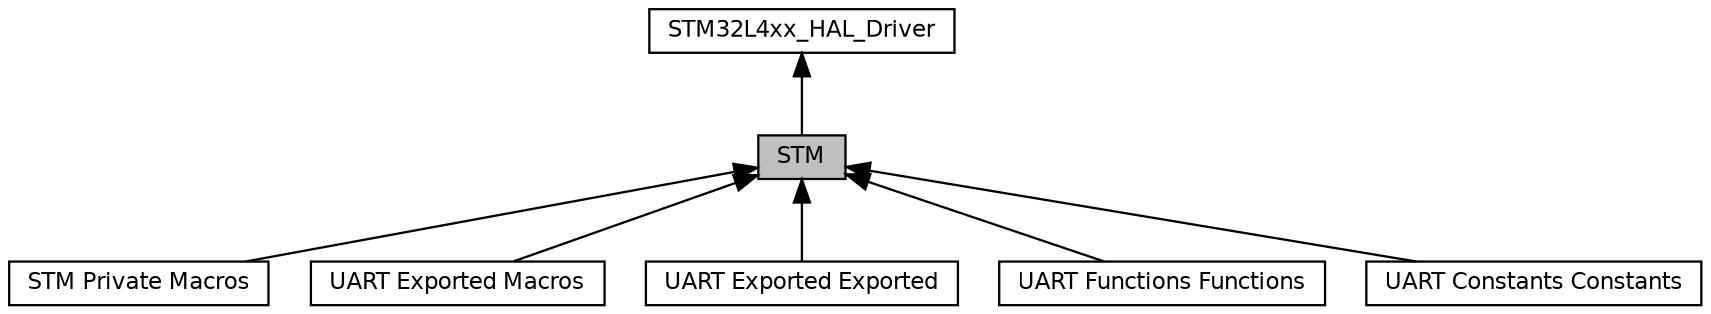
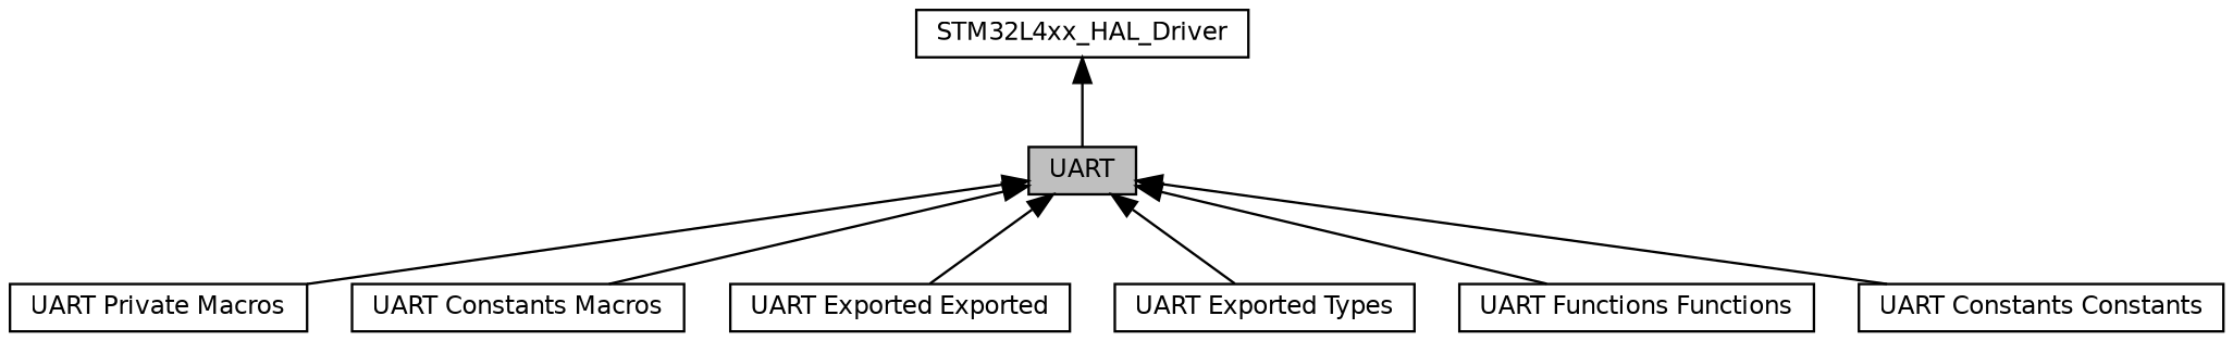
  digraph {
    rankdir=TB
    node [color=black fillcolor=white fontname=Helvetica fontsize=10 shape=box style=filled]
    edge [dir=back fontname=Helvetica fontsize=10 labelfontname=Helvetica labelfontsize=10 shape=plaintext style=solid]
-   n1 [height=0.2 label="STM Private Macros" width=0.4]
+   n1 [height=0.2 label="UART Private Macros" width=0.4]
    n2 [height=0.2 label=STM32L4xx_HAL_Driver width=0.4]
-   n3 [fillcolor=grey75 fontcolor=black height=0.2 label=STM width=0.4]
-   n4 [height=0.2 label="UART Exported Macros" width=0.4]
+   n3 [fillcolor=grey75 fontcolor=black height=0.2 label=UART width=0.4]
+   n4 [height=0.2 label="UART Constants Macros" width=0.4]
    n5 [height=0.2 label="UART Exported Exported" width=0.4]
+   n6 [height=0.2 label="UART Exported Types" width=0.4]
    n7 [height=0.2 label="UART Functions Functions" width=0.4]
    n8 [height=0.2 label="UART Constants Constants" width=0.4]
    n2 -> n3
    n3 -> n1
    n3 -> n4
    n3 -> n5
+   n3 -> n6
    n3 -> n7
    n3 -> n8
  }
